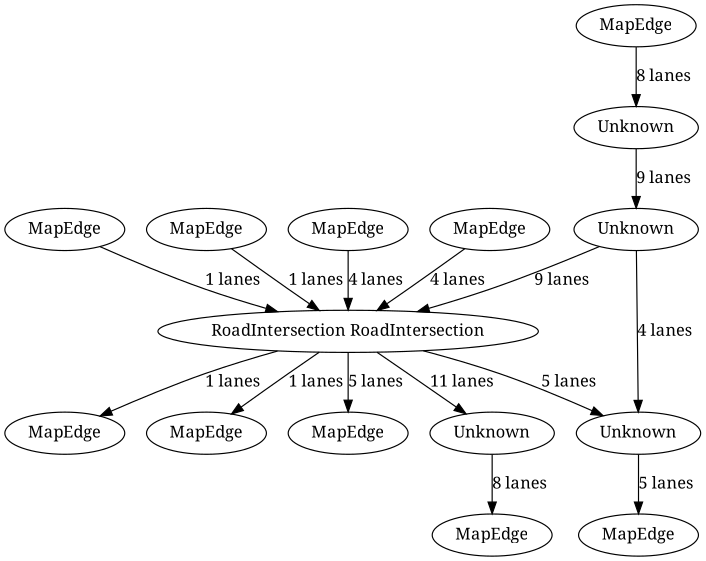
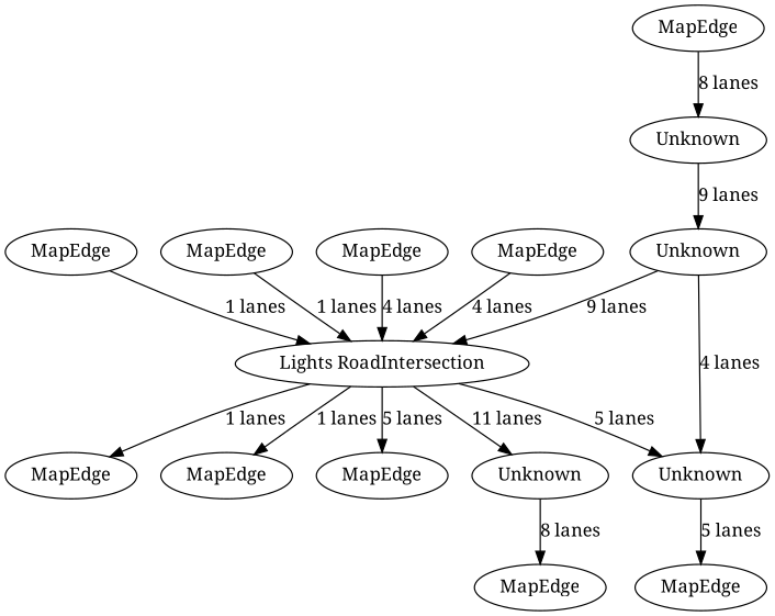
  digraph {
    fontname="Noto Serif"
    node [fontname="Noto Serif"]
    edge [fontname="Noto Serif"]
    n1 [label=MapEdge]
-   n2 [label="RoadIntersection RoadIntersection"]
+   n2 [label="Lights RoadIntersection"]
    n3 [label=MapEdge]
    n4 [label=MapEdge]
    n5 [label=MapEdge]
    n6 [label=MapEdge]
    n7 [label=MapEdge]
    n8 [label=MapEdge]
    n9 [label=Unknown]
    n10 [label=Unknown]
    n11 [label=MapEdge]
    n12 [label=MapEdge]
    n13 [label=Unknown]
    n14 [label=Unknown]
    n15 [label=MapEdge]
    n1 -> n2 [label="1 lanes"]
    n2 -> n3 [label="1 lanes"]
    n2 -> n5 [label="1 lanes"]
    n2 -> n8 [label="5 lanes"]
    n2 -> n9 [label="11 lanes"]
    n2 -> n10 [label="5 lanes"]
    n4 -> n2 [label="1 lanes"]
    n6 -> n2 [label="4 lanes"]
    n7 -> n2 [label="4 lanes"]
    n9 -> n11 [label="8 lanes"]
    n10 -> n12 [label="5 lanes"]
    n13 -> n14 [label="9 lanes"]
    n14 -> n2 [label="9 lanes"]
    n14 -> n10 [label="4 lanes"]
    n15 -> n13 [label="8 lanes"]
  }
